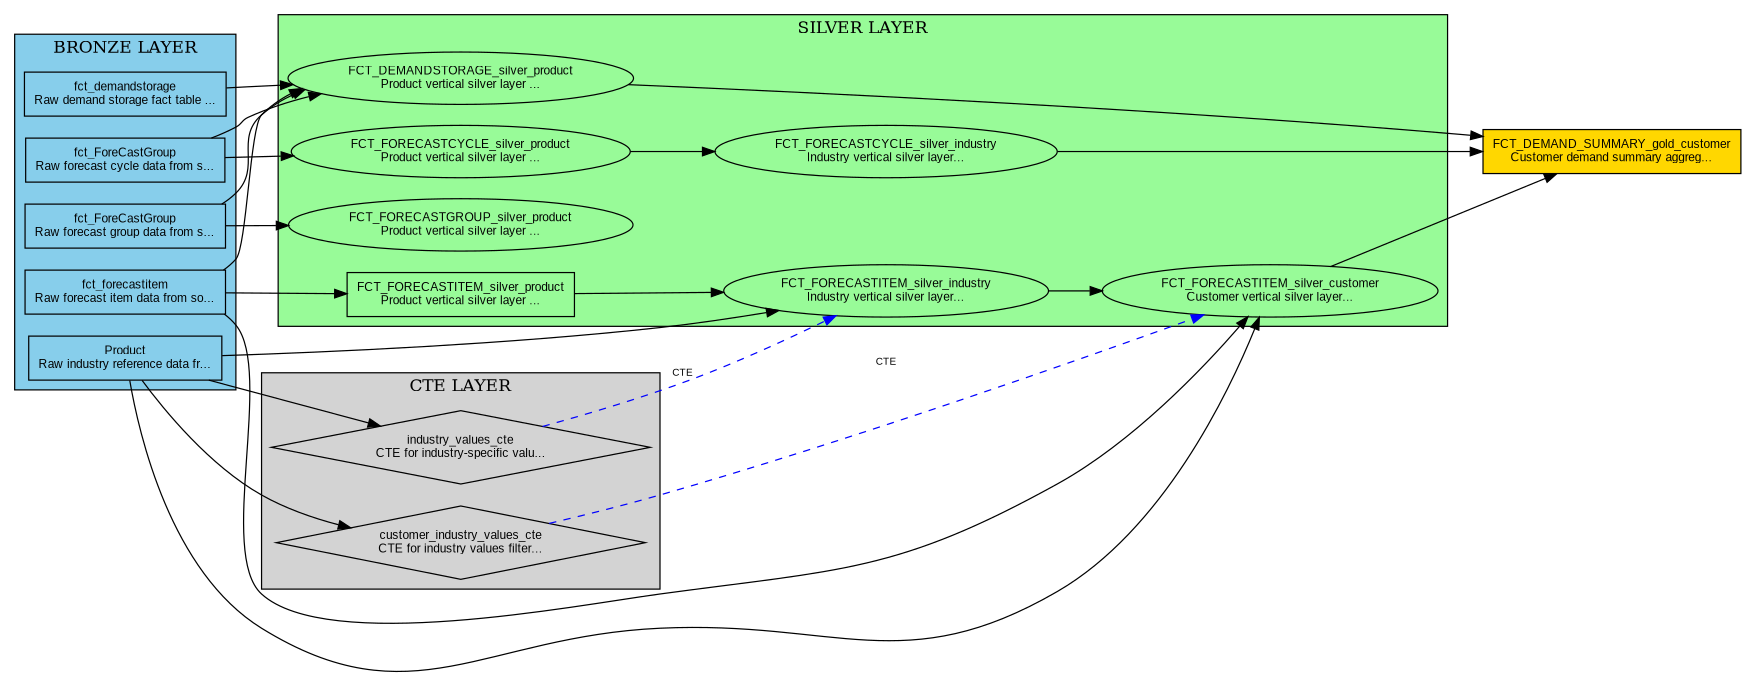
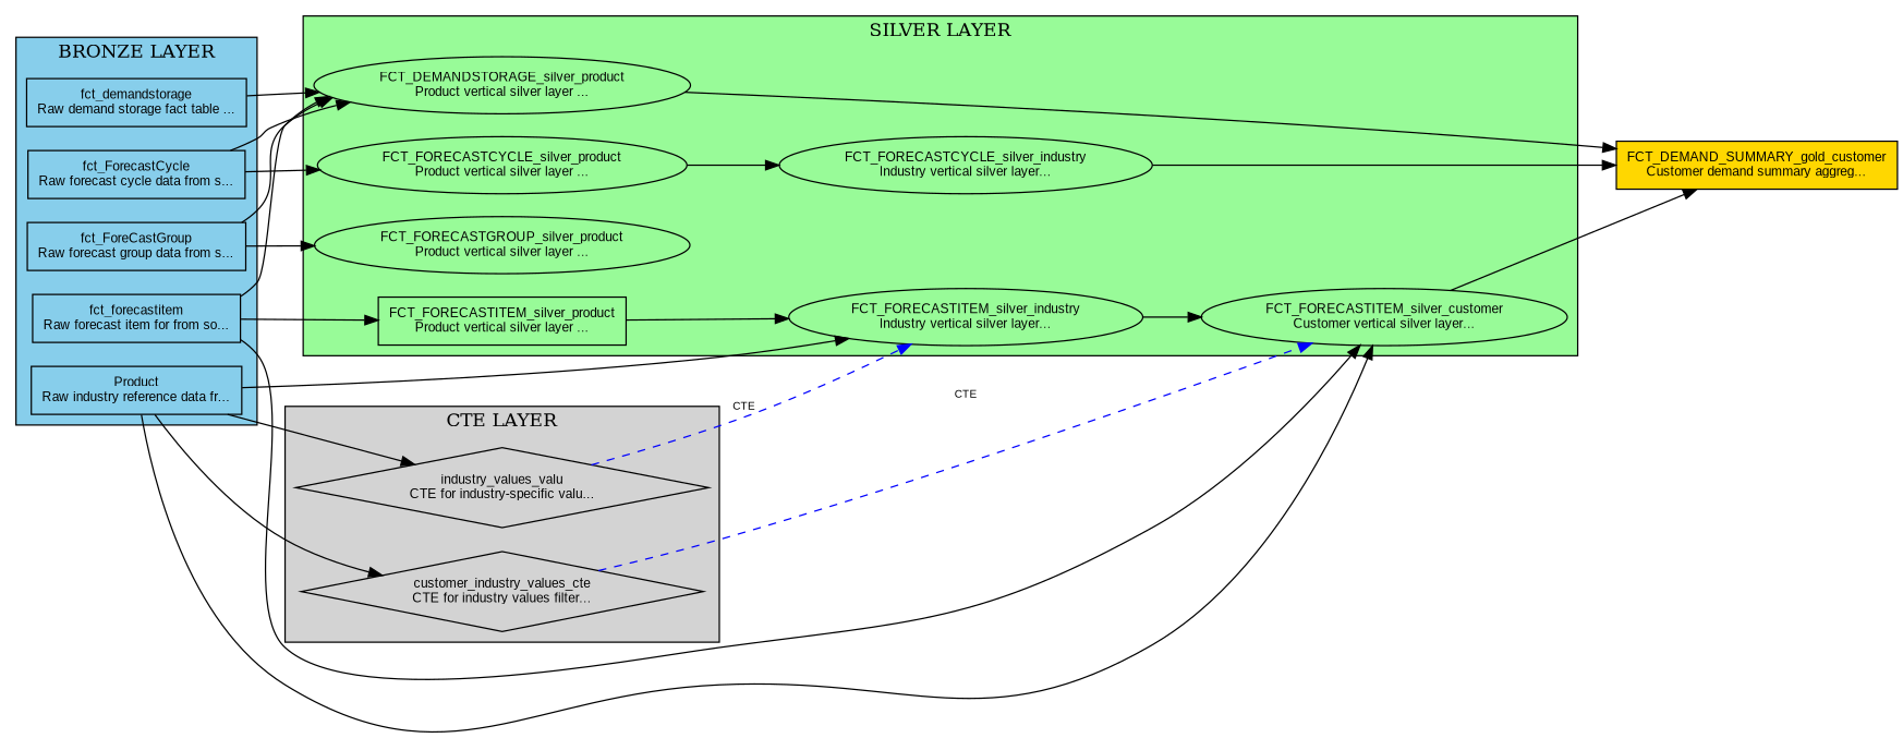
  digraph {
    rankdir=LR
    node [fillcolor="#98FB98" fontname=Arial fontsize=10 shape=box style=filled]
    edge [color=black fontname=Arial fontsize=8]
-   n1 [fillcolor="#87CEEB" label="fct_forecastitem\nRaw forecast item data from so..."]
+   n1 [fillcolor="#87CEEB" label="fct_forecastitem\nRaw forecast item for from so..."]
    n2 [fillcolor="#87CEEB" label="fct_demandstorage\nRaw demand storage fact table ..."]
-   n3 [fillcolor="#87CEEB" label="fct_ForeCastGroup\nRaw forecast cycle data from s..."]
+   n3 [fillcolor="#87CEEB" label="fct_ForecastCycle\nRaw forecast cycle data from s..."]
    n4 [fillcolor="#87CEEB" label="Product\nRaw industry reference data fr..."]
    n5 [fillcolor="#87CEEB" label="fct_ForeCastGroup\nRaw forecast group data from s..."]
    n6 [label="FCT_FORECASTGROUP_silver_product\nProduct vertical silver layer ..." shape=ellipse]
    n7 [label="FCT_DEMANDSTORAGE_silver_product\nProduct vertical silver layer ..." shape=ellipse]
    n8 [label="FCT_FORECASTITEM_silver_product\nProduct vertical silver layer ..."]
    n9 [label="FCT_FORECASTCYCLE_silver_product\nProduct vertical silver layer ..." shape=ellipse]
    n10 [label="FCT_FORECASTITEM_silver_industry\nIndustry vertical silver layer..." shape=ellipse]
    n11 [label="FCT_FORECASTCYCLE_silver_industry\nIndustry vertical silver layer..." shape=ellipse]
    n12 [label="FCT_FORECASTITEM_silver_customer\nCustomer vertical silver layer..." shape=ellipse]
-   n13 [fillcolor="#D3D3D3" label="industry_values_cte\nCTE for industry-specific valu..." shape=diamond]
+   n13 [fillcolor="#D3D3D3" label="industry_values_valu\nCTE for industry-specific valu..." shape=diamond]
    n14 [fillcolor="#D3D3D3" label="customer_industry_values_cte\nCTE for industry values filter..." shape=diamond]
    n15 [fillcolor="#FFD700" label="FCT_DEMAND_SUMMARY_gold_customer\nCustomer demand summary aggreg..."]
    subgraph cluster_1 {
      alpha=0.3
      fillcolor="#87CEEB"
      label="BRONZE LAYER"
      style=filled
      n1
      n2
      n3
      n4
      n5
    }
    subgraph cluster_2 {
      alpha=0.3
      fillcolor="#98FB98"
      label="SILVER LAYER"
      style=filled
      n6
      n7
      n8
      n9
      n10
      n11
      n12
    }
    subgraph cluster_3 {
      alpha=0.3
      fillcolor="#D3D3D3"
      label="CTE LAYER"
      style=filled
      n13
      n14
    }
    n1 -> n7
    n1 -> n8
    n1 -> n12
    n2 -> n7
    n3 -> n7
    n3 -> n9
    n4 -> n10
    n4 -> n12
    n4 -> n13
    n4 -> n14
    n5 -> n6
    n5 -> n7
    n7 -> n15
    n8 -> n10
    n9 -> n11
    n10 -> n12
    n11 -> n15
    n12 -> n15
    n13 -> n10 [color=blue label=CTE style=dashed]
    n14 -> n12 [color=blue label=CTE style=dashed]
  }
